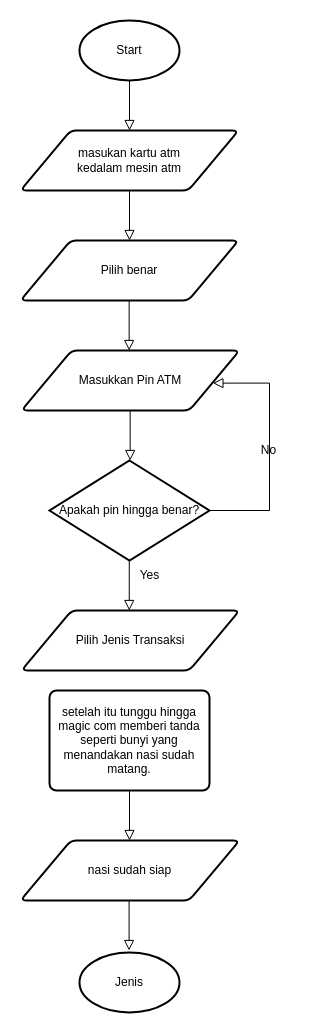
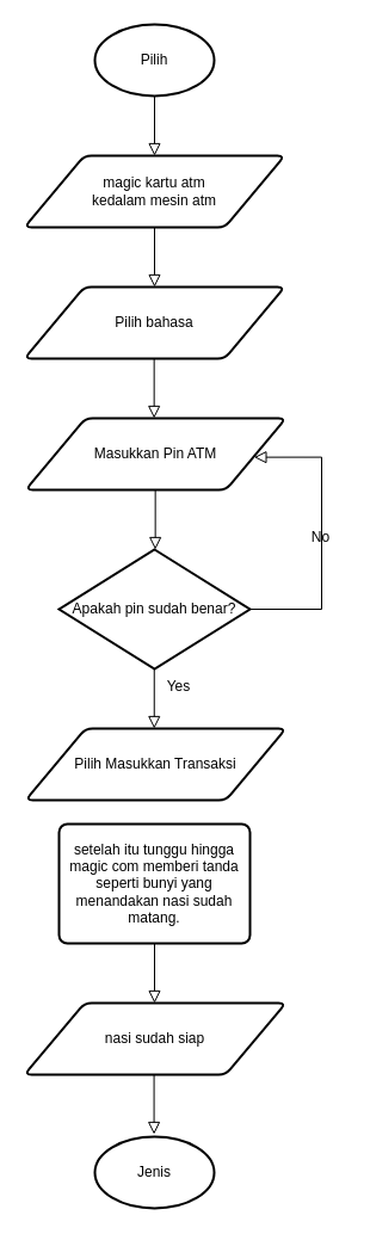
  <mxCell id="0" />
  <mxCell id="1" parent="0" />
  <mxCell id="2" value="" style="rounded=0;html=1;jettySize=auto;orthogonalLoop=1;fontSize=11;endArrow=block;endFill=0;endSize=8;strokeWidth=1;shadow=0;labelBackgroundColor=none;edgeStyle=orthogonalEdgeStyle;" parent="1" edge="1"><mxGeometry relative="1" as="geometry"><mxPoint x="129" y="80" as="sourcePoint" /><mxPoint x="129" y="130" as="targetPoint" /></mxGeometry></mxCell>
- <mxCell id="3" value="masukan kartu atm &lt;br&gt;kedalam mesin atm" style="shape=parallelogram;html=1;strokeWidth=2;perimeter=parallelogramPerimeter;whiteSpace=wrap;rounded=1;arcSize=12;size=0.23;" vertex="1" parent="1"><mxGeometry x="20" y="130" width="218" height="60" as="geometry" /></mxCell>
+ <mxCell id="3" value="magic kartu atm &lt;br&gt;kedalam mesin atm" style="shape=parallelogram;html=1;strokeWidth=2;perimeter=parallelogramPerimeter;whiteSpace=wrap;rounded=1;arcSize=12;size=0.23;" vertex="1" parent="1"><mxGeometry x="20" y="130" width="218" height="60" as="geometry" /></mxCell>
  <mxCell id="4" value="" style="rounded=0;html=1;jettySize=auto;orthogonalLoop=1;fontSize=11;endArrow=block;endFill=0;endSize=8;strokeWidth=1;shadow=0;labelBackgroundColor=none;edgeStyle=orthogonalEdgeStyle;" edge="1" parent="1"><mxGeometry relative="1" as="geometry"><mxPoint x="129" y="190" as="sourcePoint" /><mxPoint x="129" y="240" as="targetPoint" /></mxGeometry></mxCell>
  <mxCell id="5" value="" style="rounded=0;html=1;jettySize=auto;orthogonalLoop=1;fontSize=11;endArrow=block;endFill=0;endSize=8;strokeWidth=1;shadow=0;labelBackgroundColor=none;edgeStyle=orthogonalEdgeStyle;" edge="1" parent="1"><mxGeometry relative="1" as="geometry"><mxPoint x="128.58" y="900" as="sourcePoint" /><mxPoint x="128.58" y="950" as="targetPoint" /></mxGeometry></mxCell>
- <mxCell id="6" value="Start" style="strokeWidth=2;html=1;shape=mxgraph.flowchart.start_1;whiteSpace=wrap;" vertex="1" parent="1"><mxGeometry x="79" y="20" width="100" height="60" as="geometry" /></mxCell>
+ <mxCell id="6" value="Pilih" style="strokeWidth=2;html=1;shape=mxgraph.flowchart.start_1;whiteSpace=wrap;" vertex="1" parent="1"><mxGeometry x="79" y="20" width="100" height="60" as="geometry" /></mxCell>
  <mxCell id="7" value="Jenis" style="strokeWidth=2;html=1;shape=mxgraph.flowchart.start_1;whiteSpace=wrap;" vertex="1" parent="1"><mxGeometry x="79" y="952" width="100" height="60" as="geometry" /></mxCell>
  <mxCell id="8" value="" style="rounded=0;html=1;jettySize=auto;orthogonalLoop=1;fontSize=11;endArrow=block;endFill=0;endSize=8;strokeWidth=1;shadow=0;labelBackgroundColor=none;edgeStyle=orthogonalEdgeStyle;" edge="1" parent="1"><mxGeometry relative="1" as="geometry"><mxPoint x="128.66" y="300" as="sourcePoint" /><mxPoint x="128.66" y="350" as="targetPoint" /></mxGeometry></mxCell>
  <mxCell id="9" value="" style="rounded=0;html=1;jettySize=auto;orthogonalLoop=1;fontSize=11;endArrow=block;endFill=0;endSize=8;strokeWidth=1;shadow=0;labelBackgroundColor=none;edgeStyle=orthogonalEdgeStyle;" edge="1" parent="1"><mxGeometry relative="1" as="geometry"><mxPoint x="129.66" y="410" as="sourcePoint" /><mxPoint x="129.66" y="460" as="targetPoint" /></mxGeometry></mxCell>
  <mxCell id="10" value="setelah itu tunggu hingga magic com memberi tanda seperti bunyi yang menandakan nasi sudah matang." style="rounded=1;whiteSpace=wrap;html=1;absoluteArcSize=1;arcSize=14;strokeWidth=2;" vertex="1" parent="1"><mxGeometry x="49" y="690" width="160" height="100" as="geometry" /></mxCell>
  <mxCell id="11" value="" style="rounded=0;html=1;jettySize=auto;orthogonalLoop=1;fontSize=11;endArrow=block;endFill=0;endSize=8;strokeWidth=1;shadow=0;labelBackgroundColor=none;edgeStyle=orthogonalEdgeStyle;" edge="1" parent="1"><mxGeometry relative="1" as="geometry"><mxPoint x="129" y="790" as="sourcePoint" /><mxPoint x="129" y="840" as="targetPoint" /></mxGeometry></mxCell>
  <mxCell id="12" value="nasi sudah siap" style="shape=parallelogram;html=1;strokeWidth=2;perimeter=parallelogramPerimeter;whiteSpace=wrap;rounded=1;arcSize=12;size=0.23;" vertex="1" parent="1"><mxGeometry x="20" y="840" width="219" height="60" as="geometry" /></mxCell>
- <mxCell id="13" value="Pilih benar" style="shape=parallelogram;html=1;strokeWidth=2;perimeter=parallelogramPerimeter;whiteSpace=wrap;rounded=1;arcSize=12;size=0.23;" vertex="1" parent="1"><mxGeometry x="20" y="240" width="218" height="60" as="geometry" /></mxCell>
+ <mxCell id="13" value="Pilih bahasa" style="shape=parallelogram;html=1;strokeWidth=2;perimeter=parallelogramPerimeter;whiteSpace=wrap;rounded=1;arcSize=12;size=0.23;" vertex="1" parent="1"><mxGeometry x="20" y="240" width="218" height="60" as="geometry" /></mxCell>
  <mxCell id="14" value="Masukkan Pin ATM" style="shape=parallelogram;html=1;strokeWidth=2;perimeter=parallelogramPerimeter;whiteSpace=wrap;rounded=1;arcSize=12;size=0.23;" vertex="1" parent="1"><mxGeometry x="21" y="350" width="218" height="60" as="geometry" /></mxCell>
- <mxCell id="15" value="Apakah pin hingga benar?" style="strokeWidth=2;html=1;shape=mxgraph.flowchart.decision;whiteSpace=wrap;" vertex="1" parent="1"><mxGeometry x="49" y="460" width="160" height="100" as="geometry" /></mxCell>
+ <mxCell id="15" value="Apakah pin sudah benar?" style="strokeWidth=2;html=1;shape=mxgraph.flowchart.decision;whiteSpace=wrap;" vertex="1" parent="1"><mxGeometry x="49" y="460" width="160" height="100" as="geometry" /></mxCell>
  <mxCell id="16" value="" style="rounded=0;html=1;jettySize=auto;orthogonalLoop=1;fontSize=11;endArrow=block;endFill=0;endSize=8;strokeWidth=1;shadow=0;labelBackgroundColor=none;edgeStyle=orthogonalEdgeStyle;entryX=0.878;entryY=0.544;entryDx=0;entryDy=0;entryPerimeter=0;" edge="1" parent="1" target="14"><mxGeometry relative="1" as="geometry"><mxPoint x="209" y="510" as="sourcePoint" /><mxPoint x="209" y="560" as="targetPoint" /><Array as="points"><mxPoint x="269" y="510" /><mxPoint x="269" y="383" /></Array></mxGeometry></mxCell>
  <mxCell id="17" value="" style="rounded=0;html=1;jettySize=auto;orthogonalLoop=1;fontSize=11;endArrow=block;endFill=0;endSize=8;strokeWidth=1;shadow=0;labelBackgroundColor=none;edgeStyle=orthogonalEdgeStyle;" edge="1" parent="1"><mxGeometry relative="1" as="geometry"><mxPoint x="128.76" y="560" as="sourcePoint" /><mxPoint x="128.76" y="610" as="targetPoint" /></mxGeometry></mxCell>
- <mxCell id="18" value="Pilih Jenis Transaksi " style="shape=parallelogram;html=1;strokeWidth=2;perimeter=parallelogramPerimeter;whiteSpace=wrap;rounded=1;arcSize=12;size=0.23;" vertex="1" parent="1"><mxGeometry x="21" y="610" width="218" height="60" as="geometry" /></mxCell>
+ <mxCell id="18" value="Pilih Masukkan Transaksi " style="shape=parallelogram;html=1;strokeWidth=2;perimeter=parallelogramPerimeter;whiteSpace=wrap;rounded=1;arcSize=12;size=0.23;" vertex="1" parent="1"><mxGeometry x="21" y="610" width="218" height="60" as="geometry" /></mxCell>
  <mxCell id="19" value="No" style="text;html=1;align=center;verticalAlign=middle;resizable=0;points=[];autosize=1;strokeColor=none;fillColor=none;" vertex="1" parent="1"><mxGeometry x="248" y="435" width="40" height="30" as="geometry" /></mxCell>
  <mxCell id="20" value="Yes" style="text;html=1;align=center;verticalAlign=middle;resizable=0;points=[];autosize=1;strokeColor=none;fillColor=none;" vertex="1" parent="1"><mxGeometry x="129" y="560" width="40" height="30" as="geometry" /></mxCell>
